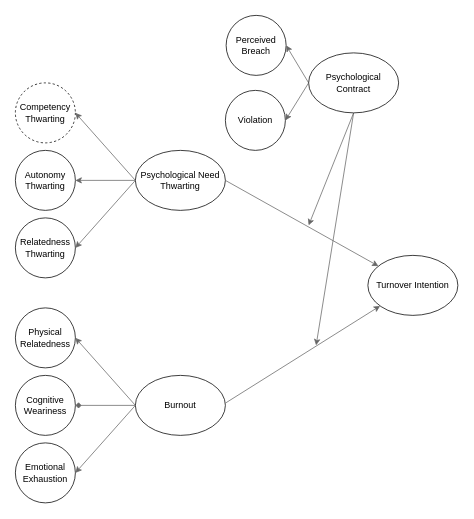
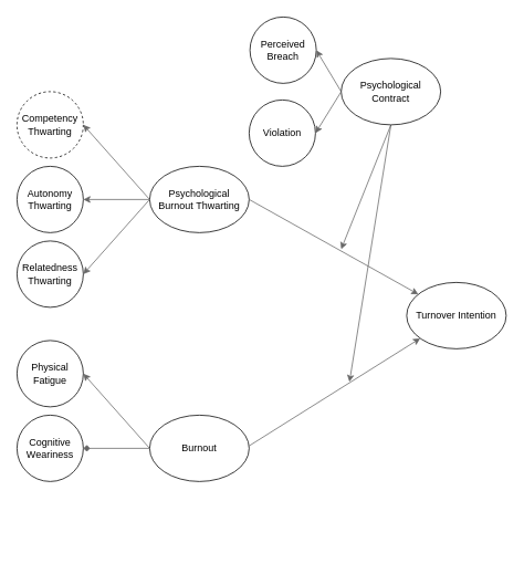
  <mxCell id="0" />
  <mxCell id="1" parent="0" />
  <mxCell id="2" value="" style="group" parent="1" vertex="1" connectable="0"><mxGeometry x="20" y="110" width="590" height="560" as="geometry" /></mxCell>
  <mxCell id="3" value="" style="group" parent="2" vertex="1" connectable="0"><mxGeometry y="300" width="331" height="260" as="geometry" /></mxCell>
- <mxCell id="4" value="Emotional Exhaustion" style="ellipse;whiteSpace=wrap;html=1;aspect=fixed;" parent="3" vertex="1"><mxGeometry y="180" width="80" height="80" as="geometry" /></mxCell>
  <mxCell id="5" value="" style="group" parent="3" vertex="1" connectable="0"><mxGeometry width="331" height="170" as="geometry" /></mxCell>
- <mxCell id="6" value="Physical Relatedness" style="ellipse;whiteSpace=wrap;html=1;aspect=fixed;" parent="5" vertex="1"><mxGeometry width="80" height="80" as="geometry" /></mxCell>
+ <mxCell id="6" value="Physical Fatigue" style="ellipse;whiteSpace=wrap;html=1;aspect=fixed;" parent="5" vertex="1"><mxGeometry width="80" height="80" as="geometry" /></mxCell>
  <mxCell id="7" value="Cognitive Weariness" style="ellipse;whiteSpace=wrap;html=1;aspect=fixed;" parent="5" vertex="1"><mxGeometry y="90" width="80" height="80" as="geometry" /></mxCell>
  <mxCell id="8" value="" style="group" parent="5" vertex="1" connectable="0"><mxGeometry x="160" y="90" width="120" height="80" as="geometry" /></mxCell>
  <mxCell id="9" value="Burnout" style="ellipse;whiteSpace=wrap;html=1;" parent="8" vertex="1"><mxGeometry width="120" height="80" as="geometry" /></mxCell>
  <mxCell id="10" value="" style="endArrow=classic;html=1;entryX=1;entryY=0.5;entryDx=0;entryDy=0;fillColor=#f5f5f5;strokeColor=#666666;" parent="8" target="6" edge="1"><mxGeometry width="50" height="50" relative="1" as="geometry"><mxPoint y="40" as="sourcePoint" /><mxPoint x="96.809" y="102.235" as="targetPoint" /></mxGeometry></mxCell>
  <mxCell id="11" value="" style="endArrow=diamond;html=1;entryX=1;entryY=0.5;entryDx=0;entryDy=0;exitX=0;exitY=0.5;exitDx=0;exitDy=0;fillColor=#f5f5f5;strokeColor=#666666;" parent="5" source="9" target="7" edge="1"><mxGeometry width="50" height="50" relative="1" as="geometry"><mxPoint x="170" y="200" as="sourcePoint" /><mxPoint x="90" y="110" as="targetPoint" /></mxGeometry></mxCell>
- <mxCell id="12" value="" style="endArrow=classic;html=1;entryX=1;entryY=0.5;entryDx=0;entryDy=0;exitX=0;exitY=0.5;exitDx=0;exitDy=0;fillColor=#f5f5f5;strokeColor=#666666;" parent="5" source="9" target="4" edge="1"><mxGeometry width="50" height="50" relative="1" as="geometry"><mxPoint x="180" y="290" as="sourcePoint" /><mxPoint x="100" y="200" as="targetPoint" /></mxGeometry></mxCell>
  <mxCell id="13" value="" style="endArrow=classic;html=1;exitX=0.5;exitY=1;exitDx=0;exitDy=0;fillColor=#f5f5f5;strokeColor=#666666;" parent="5" source="29" edge="1"><mxGeometry width="50" height="50" relative="1" as="geometry"><mxPoint x="271" y="40" as="sourcePoint" /><mxPoint x="391" y="-110" as="targetPoint" /></mxGeometry></mxCell>
  <mxCell id="14" value="" style="group" parent="2" vertex="1" connectable="0"><mxGeometry width="280" height="280" as="geometry" /></mxCell>
  <mxCell id="15" value="Competency Thwarting" style="ellipse;whiteSpace=wrap;html=1;aspect=fixed;dashed=1;" parent="14" vertex="1"><mxGeometry width="80" height="80" as="geometry" /></mxCell>
  <mxCell id="16" value="Autonomy Thwarting" style="ellipse;whiteSpace=wrap;html=1;aspect=fixed;" parent="14" vertex="1"><mxGeometry y="90" width="80" height="80" as="geometry" /></mxCell>
  <mxCell id="17" value="Relatedness Thwarting" style="ellipse;whiteSpace=wrap;html=1;aspect=fixed;" parent="14" vertex="1"><mxGeometry y="180" width="80" height="80" as="geometry" /></mxCell>
- <mxCell id="18" value="Psychological Need Thwarting" style="ellipse;whiteSpace=wrap;html=1;" parent="14" vertex="1"><mxGeometry x="160" y="90" width="120" height="80" as="geometry" /></mxCell>
+ <mxCell id="18" value="Psychological Burnout Thwarting" style="ellipse;whiteSpace=wrap;html=1;" parent="14" vertex="1"><mxGeometry x="160" y="90" width="120" height="80" as="geometry" /></mxCell>
  <mxCell id="19" value="" style="endArrow=classic;html=1;entryX=1;entryY=0.5;entryDx=0;entryDy=0;fillColor=#f5f5f5;strokeColor=#666666;" parent="14" target="16" edge="1"><mxGeometry width="50" height="50" relative="1" as="geometry"><mxPoint x="160" y="130" as="sourcePoint" /><mxPoint x="210" y="80" as="targetPoint" /></mxGeometry></mxCell>
  <mxCell id="20" value="" style="endArrow=classic;html=1;entryX=1;entryY=0.5;entryDx=0;entryDy=0;fillColor=#f5f5f5;strokeColor=#666666;" parent="14" target="17" edge="1"><mxGeometry width="50" height="50" relative="1" as="geometry"><mxPoint x="160" y="130" as="sourcePoint" /><mxPoint x="256.809" y="192.235" as="targetPoint" /></mxGeometry></mxCell>
  <mxCell id="21" value="" style="endArrow=classic;html=1;entryX=1;entryY=0.5;entryDx=0;entryDy=0;fillColor=#f5f5f5;strokeColor=#666666;" parent="14" target="15" edge="1"><mxGeometry width="50" height="50" relative="1" as="geometry"><mxPoint x="160" y="130" as="sourcePoint" /><mxPoint x="256.809" y="192.235" as="targetPoint" /></mxGeometry></mxCell>
  <mxCell id="22" value="Turnover Intention" style="ellipse;whiteSpace=wrap;html=1;" parent="2" vertex="1"><mxGeometry x="470" y="230" width="120" height="80" as="geometry" /></mxCell>
  <mxCell id="23" value="" style="endArrow=classic;html=1;fillColor=#f5f5f5;strokeColor=#666666;" parent="2" target="22" edge="1"><mxGeometry width="50" height="50" relative="1" as="geometry"><mxPoint x="280" y="130" as="sourcePoint" /><mxPoint x="330" y="80" as="targetPoint" /></mxGeometry></mxCell>
  <mxCell id="24" value="" style="endArrow=classic;html=1;fillColor=#f5f5f5;strokeColor=#666666;" parent="2" target="22" edge="1"><mxGeometry width="50" height="50" relative="1" as="geometry"><mxPoint x="280" y="427" as="sourcePoint" /><mxPoint x="484.058" y="541.272" as="targetPoint" /></mxGeometry></mxCell>
  <mxCell id="25" value="" style="endArrow=classic;html=1;fillColor=#f5f5f5;strokeColor=#666666;exitX=0.5;exitY=1;exitDx=0;exitDy=0;" parent="2" edge="1" source="29"><mxGeometry width="50" height="50" relative="1" as="geometry"><mxPoint x="461" y="150" as="sourcePoint" /><mxPoint x="401" y="350" as="targetPoint" /></mxGeometry></mxCell>
  <mxCell id="26" value="Violation" style="ellipse;whiteSpace=wrap;html=1;aspect=fixed;" parent="2" vertex="1"><mxGeometry x="280" y="10" width="80" height="80" as="geometry" /></mxCell>
  <mxCell id="27" value="Perceived Breach" style="ellipse;whiteSpace=wrap;html=1;aspect=fixed;" parent="1" vertex="1"><mxGeometry x="301" y="20" width="80" height="80" as="geometry" /></mxCell>
  <mxCell id="28" value="" style="endArrow=classic;html=1;fillColor=#f5f5f5;strokeColor=#666666;entryX=1;entryY=0.5;entryDx=0;entryDy=0;exitX=0;exitY=0.5;exitDx=0;exitDy=0;" parent="1" target="27" edge="1" source="29"><mxGeometry width="50" height="50" relative="1" as="geometry"><mxPoint x="291" y="380" as="sourcePoint" /><mxPoint x="261" y="350" as="targetPoint" /></mxGeometry></mxCell>
  <mxCell id="29" value="Psychological Contract" style="ellipse;whiteSpace=wrap;html=1;" parent="1" vertex="1"><mxGeometry x="411" y="70" width="120" height="80" as="geometry" /></mxCell>
  <mxCell id="30" value="" style="endArrow=classic;html=1;fillColor=#f5f5f5;strokeColor=#666666;exitX=0;exitY=0.5;exitDx=0;exitDy=0;entryX=1;entryY=0.5;entryDx=0;entryDy=0;" parent="1" source="29" target="26" edge="1"><mxGeometry width="50" height="50" relative="1" as="geometry"><mxPoint x="290" y="410" as="sourcePoint" /><mxPoint x="260" y="380" as="targetPoint" /></mxGeometry></mxCell>
